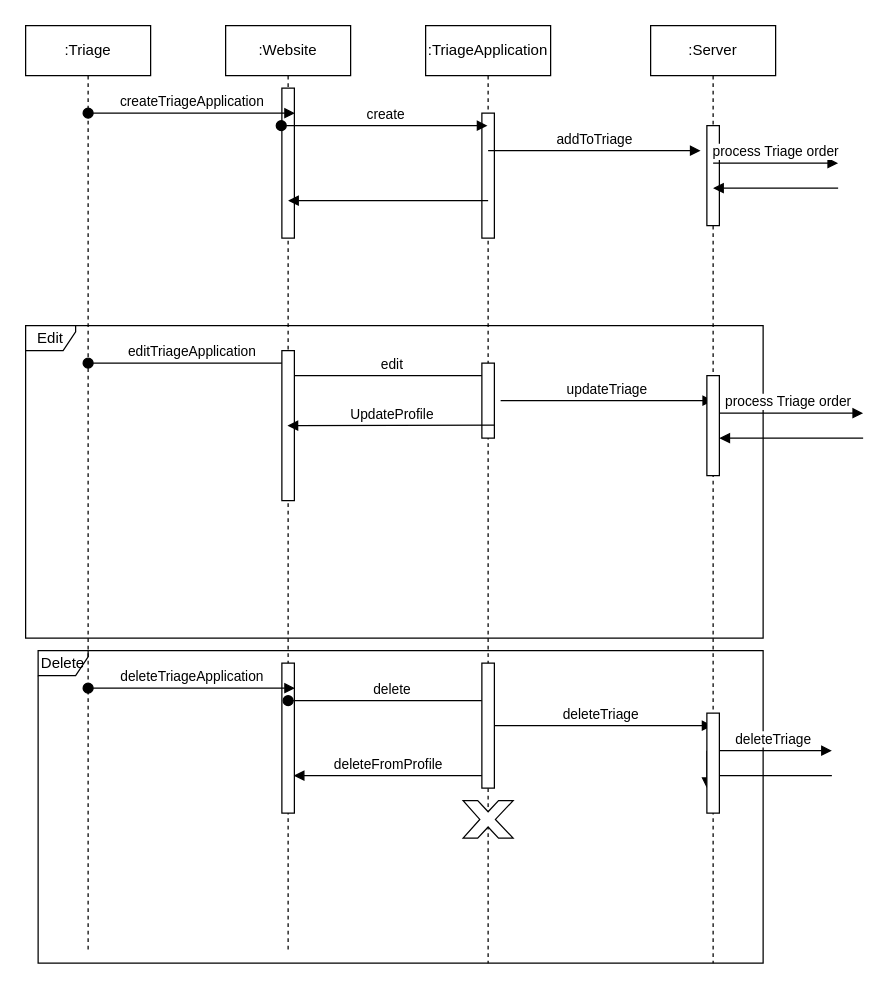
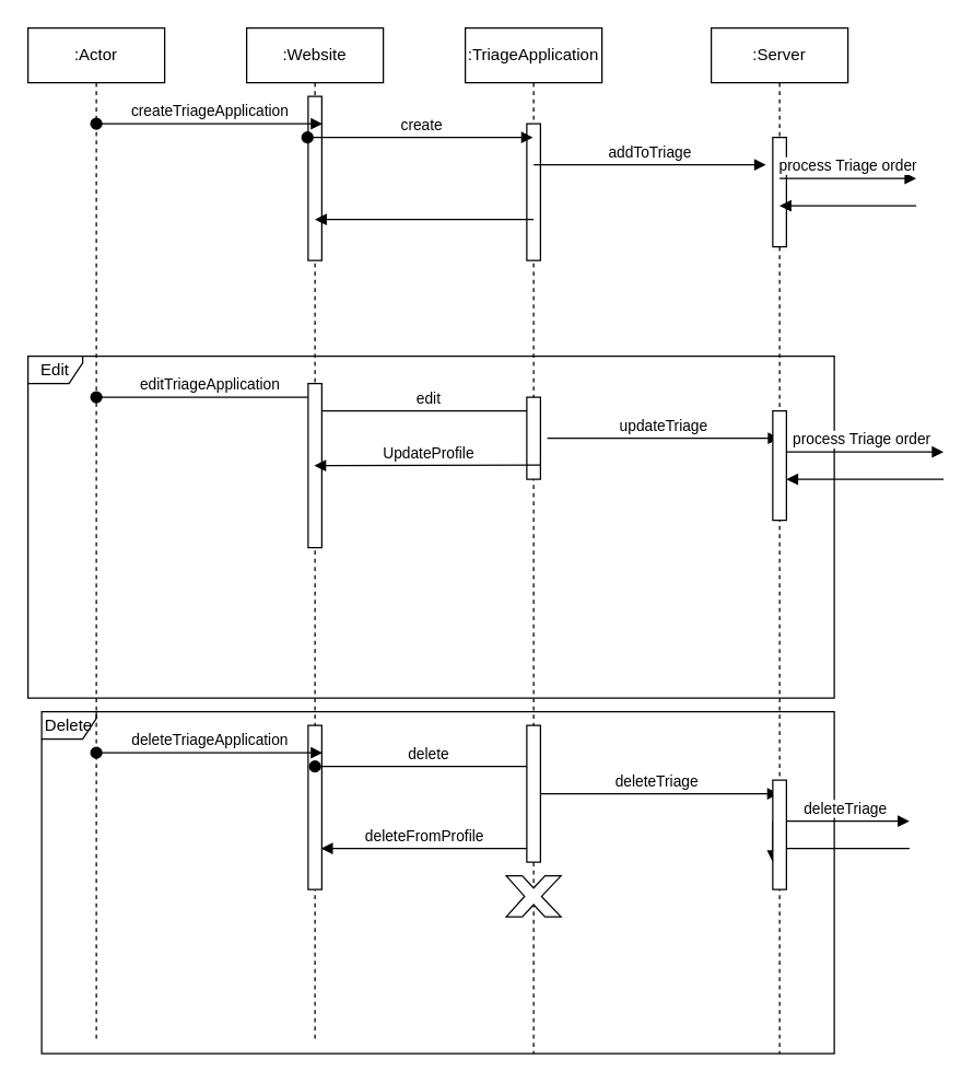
  <mxCell id="0" />
  <mxCell id="1" parent="0" />
  <mxCell id="2" value="&lt;div&gt;:TriageApplication&lt;/div&gt;" style="shape=umlLifeline;perimeter=lifelinePerimeter;whiteSpace=wrap;html=1;container=0;dropTarget=0;collapsible=0;recursiveResize=0;outlineConnect=0;portConstraint=eastwest;newEdgeStyle={&quot;edgeStyle&quot;:&quot;elbowEdgeStyle&quot;,&quot;elbow&quot;:&quot;vertical&quot;,&quot;curved&quot;:0,&quot;rounded&quot;:0};" vertex="1" parent="1"><mxGeometry x="340" y="20" width="100" height="750" as="geometry" /></mxCell>
  <mxCell id="3" value="" style="html=1;points=[];perimeter=orthogonalPerimeter;outlineConnect=0;targetShapes=umlLifeline;portConstraint=eastwest;newEdgeStyle={&quot;edgeStyle&quot;:&quot;elbowEdgeStyle&quot;,&quot;elbow&quot;:&quot;vertical&quot;,&quot;curved&quot;:0,&quot;rounded&quot;:0};" vertex="1" parent="2"><mxGeometry x="45" y="70" width="10" height="100" as="geometry" /></mxCell>
  <mxCell id="4" value=":Server" style="shape=umlLifeline;perimeter=lifelinePerimeter;whiteSpace=wrap;html=1;container=0;dropTarget=0;collapsible=0;recursiveResize=0;outlineConnect=0;portConstraint=eastwest;newEdgeStyle={&quot;edgeStyle&quot;:&quot;elbowEdgeStyle&quot;,&quot;elbow&quot;:&quot;vertical&quot;,&quot;curved&quot;:0,&quot;rounded&quot;:0};" vertex="1" parent="1"><mxGeometry x="520" y="20" width="100" height="750" as="geometry" /></mxCell>
  <mxCell id="5" value="" style="html=1;points=[];perimeter=orthogonalPerimeter;outlineConnect=0;targetShapes=umlLifeline;portConstraint=eastwest;newEdgeStyle={&quot;edgeStyle&quot;:&quot;elbowEdgeStyle&quot;,&quot;elbow&quot;:&quot;vertical&quot;,&quot;curved&quot;:0,&quot;rounded&quot;:0};" vertex="1" parent="4"><mxGeometry x="45" y="80" width="10" height="80" as="geometry" /></mxCell>
  <mxCell id="6" value=":Website" style="shape=umlLifeline;perimeter=lifelinePerimeter;whiteSpace=wrap;html=1;container=0;dropTarget=0;collapsible=0;recursiveResize=0;outlineConnect=0;portConstraint=eastwest;newEdgeStyle={&quot;edgeStyle&quot;:&quot;elbowEdgeStyle&quot;,&quot;elbow&quot;:&quot;vertical&quot;,&quot;curved&quot;:0,&quot;rounded&quot;:0};" vertex="1" parent="1"><mxGeometry x="180" y="20" width="100" height="740" as="geometry" /></mxCell>
  <mxCell id="7" value="" style="html=1;points=[];perimeter=orthogonalPerimeter;outlineConnect=0;targetShapes=umlLifeline;portConstraint=eastwest;newEdgeStyle={&quot;edgeStyle&quot;:&quot;elbowEdgeStyle&quot;,&quot;elbow&quot;:&quot;vertical&quot;,&quot;curved&quot;:0,&quot;rounded&quot;:0};" vertex="1" parent="6"><mxGeometry x="45" y="50" width="10" height="120" as="geometry" /></mxCell>
  <mxCell id="8" value="" style="html=1;points=[];perimeter=orthogonalPerimeter;outlineConnect=0;targetShapes=umlLifeline;portConstraint=eastwest;newEdgeStyle={&quot;edgeStyle&quot;:&quot;elbowEdgeStyle&quot;,&quot;elbow&quot;:&quot;vertical&quot;,&quot;curved&quot;:0,&quot;rounded&quot;:0};" vertex="1" parent="6"><mxGeometry x="45" y="510" width="10" height="120" as="geometry" /></mxCell>
  <mxCell id="9" value="create" style="html=1;verticalAlign=bottom;startArrow=oval;endArrow=block;startSize=8;edgeStyle=elbowEdgeStyle;elbow=vertical;curved=0;rounded=0;" edge="1" parent="1" target="2"><mxGeometry x="0.004" relative="1" as="geometry"><mxPoint x="224.5" y="100" as="sourcePoint" /><mxPoint x="340" y="100" as="targetPoint" /><mxPoint as="offset" /></mxGeometry></mxCell>
  <mxCell id="10" value="addToTriage" style="html=1;verticalAlign=bottom;endArrow=block;edgeStyle=elbowEdgeStyle;elbow=vertical;curved=0;rounded=0;" edge="1" parent="1"><mxGeometry relative="1" as="geometry"><mxPoint x="390" y="120" as="sourcePoint" /><Array as="points"><mxPoint x="475" y="120" /></Array><mxPoint x="560" y="120" as="targetPoint" /></mxGeometry></mxCell>
  <mxCell id="11" value="process Triage order" style="html=1;verticalAlign=bottom;endArrow=block;edgeStyle=elbowEdgeStyle;elbow=vertical;curved=0;rounded=0;" edge="1" parent="1"><mxGeometry relative="1" as="geometry"><mxPoint x="570" y="130" as="sourcePoint" /><Array as="points"><mxPoint x="605" y="130" /><mxPoint x="655" y="120" /></Array><mxPoint x="670" y="130" as="targetPoint" /></mxGeometry></mxCell>
  <mxCell id="12" value="" style="html=1;verticalAlign=bottom;endArrow=block;edgeStyle=elbowEdgeStyle;elbow=vertical;curved=0;rounded=0;" edge="1" parent="1"><mxGeometry relative="1" as="geometry"><mxPoint x="670" y="150" as="sourcePoint" /><Array as="points"><mxPoint x="660" y="150" /></Array><mxPoint x="570" y="150" as="targetPoint" /></mxGeometry></mxCell>
  <mxCell id="13" value="Edit" style="shape=umlFrame;whiteSpace=wrap;html=1;pointerEvents=0;width=40;height=20;movable=1;resizable=1;rotatable=1;deletable=1;editable=1;locked=0;connectable=1;" vertex="1" parent="1"><mxGeometry x="20" y="260" width="590" height="250" as="geometry" /></mxCell>
  <mxCell id="14" value="edit" style="html=1;verticalAlign=bottom;startArrow=oval;endArrow=block;startSize=8;edgeStyle=elbowEdgeStyle;elbow=vertical;curved=0;rounded=0;" edge="1" parent="1"><mxGeometry x="0.004" relative="1" as="geometry"><mxPoint x="230" y="300" as="sourcePoint" /><mxPoint x="395.5" y="300" as="targetPoint" /><mxPoint as="offset" /></mxGeometry></mxCell>
  <mxCell id="15" value="updateTriage" style="html=1;verticalAlign=bottom;endArrow=block;edgeStyle=elbowEdgeStyle;elbow=vertical;curved=0;rounded=0;" edge="1" parent="1"><mxGeometry relative="1" as="geometry"><mxPoint x="400" y="320" as="sourcePoint" /><Array as="points"><mxPoint x="485" y="320" /></Array><mxPoint x="570" y="320" as="targetPoint" /></mxGeometry></mxCell>
  <mxCell id="16" value="process Triage order" style="html=1;verticalAlign=bottom;endArrow=block;edgeStyle=elbowEdgeStyle;elbow=vertical;curved=0;rounded=0;" edge="1" parent="1"><mxGeometry relative="1" as="geometry"><mxPoint x="570" y="330" as="sourcePoint" /><Array as="points"><mxPoint x="605" y="330" /><mxPoint x="655" y="320" /></Array><mxPoint x="690" y="330" as="targetPoint" /></mxGeometry></mxCell>
  <mxCell id="17" value="" style="html=1;verticalAlign=bottom;endArrow=block;edgeStyle=elbowEdgeStyle;elbow=vertical;curved=0;rounded=0;" edge="1" parent="1" source="32"><mxGeometry relative="1" as="geometry"><mxPoint x="670" y="350" as="sourcePoint" /><Array as="points" /><mxPoint x="570" y="350" as="targetPoint" /></mxGeometry></mxCell>
  <mxCell id="18" value="Delete" style="shape=umlFrame;whiteSpace=wrap;html=1;pointerEvents=0;width=40;height=20;movable=1;resizable=1;rotatable=1;deletable=1;editable=1;locked=0;connectable=1;" vertex="1" parent="1"><mxGeometry x="30" y="520" width="580" height="250" as="geometry" /></mxCell>
  <mxCell id="19" value="delete" style="html=1;verticalAlign=bottom;startArrow=oval;endArrow=block;startSize=8;edgeStyle=elbowEdgeStyle;elbow=horizontal;curved=0;rounded=0;" edge="1" parent="1"><mxGeometry x="0.004" relative="1" as="geometry"><mxPoint x="230" y="560" as="sourcePoint" /><mxPoint x="395.5" y="560" as="targetPoint" /><mxPoint as="offset" /></mxGeometry></mxCell>
  <mxCell id="20" value="deleteTriage" style="html=1;verticalAlign=bottom;endArrow=block;edgeStyle=elbowEdgeStyle;elbow=vertical;curved=0;rounded=0;" edge="1" parent="1" target="4"><mxGeometry relative="1" as="geometry"><mxPoint x="390" y="580" as="sourcePoint" /><Array as="points"><mxPoint x="475" y="580" /></Array><mxPoint x="560" y="580" as="targetPoint" /></mxGeometry></mxCell>
  <mxCell id="21" value="deleteTriage" style="html=1;verticalAlign=bottom;endArrow=block;edgeStyle=elbowEdgeStyle;elbow=vertical;curved=0;rounded=0;" edge="1" parent="1"><mxGeometry relative="1" as="geometry"><mxPoint x="570" y="600" as="sourcePoint" /><Array as="points"><mxPoint x="600" y="600" /><mxPoint x="650" y="590" /></Array><mxPoint x="665" y="600" as="targetPoint" /></mxGeometry></mxCell>
  <mxCell id="22" value="" style="html=1;verticalAlign=bottom;endArrow=block;edgeStyle=elbowEdgeStyle;elbow=vertical;curved=0;rounded=0;" edge="1" parent="1"><mxGeometry relative="1" as="geometry"><mxPoint x="665" y="620" as="sourcePoint" /><Array as="points"><mxPoint x="655" y="620" /></Array><mxPoint x="565" y="620" as="targetPoint" /></mxGeometry></mxCell>
- <mxCell id="23" value=":Triage" style="shape=umlLifeline;perimeter=lifelinePerimeter;whiteSpace=wrap;html=1;container=0;dropTarget=0;collapsible=0;recursiveResize=0;outlineConnect=0;portConstraint=eastwest;newEdgeStyle={&quot;edgeStyle&quot;:&quot;elbowEdgeStyle&quot;,&quot;elbow&quot;:&quot;vertical&quot;,&quot;curved&quot;:0,&quot;rounded&quot;:0};" vertex="1" parent="1"><mxGeometry x="20" y="20" width="100" height="740" as="geometry" /></mxCell>
+ <mxCell id="23" value=":Actor" style="shape=umlLifeline;perimeter=lifelinePerimeter;whiteSpace=wrap;html=1;container=0;dropTarget=0;collapsible=0;recursiveResize=0;outlineConnect=0;portConstraint=eastwest;newEdgeStyle={&quot;edgeStyle&quot;:&quot;elbowEdgeStyle&quot;,&quot;elbow&quot;:&quot;vertical&quot;,&quot;curved&quot;:0,&quot;rounded&quot;:0};" vertex="1" parent="1"><mxGeometry x="20" y="20" width="100" height="740" as="geometry" /></mxCell>
  <mxCell id="24" value="createTriageApplication" style="html=1;verticalAlign=bottom;startArrow=oval;endArrow=block;startSize=8;edgeStyle=elbowEdgeStyle;elbow=vertical;curved=0;rounded=0;" edge="1" parent="1"><mxGeometry x="0.004" relative="1" as="geometry"><mxPoint x="70" y="90" as="sourcePoint" /><mxPoint x="235.5" y="90" as="targetPoint" /><mxPoint as="offset" /></mxGeometry></mxCell>
  <mxCell id="25" value="editTriageApplication" style="html=1;verticalAlign=bottom;startArrow=oval;endArrow=block;startSize=8;edgeStyle=elbowEdgeStyle;elbow=vertical;curved=0;rounded=0;" edge="1" parent="1"><mxGeometry x="0.004" relative="1" as="geometry"><mxPoint x="70" y="290" as="sourcePoint" /><mxPoint x="235.5" y="290" as="targetPoint" /><mxPoint as="offset" /></mxGeometry></mxCell>
  <mxCell id="26" value="deleteTriageApplication" style="html=1;verticalAlign=bottom;startArrow=oval;endArrow=block;startSize=8;edgeStyle=elbowEdgeStyle;elbow=vertical;curved=0;rounded=0;" edge="1" parent="1"><mxGeometry x="0.004" relative="1" as="geometry"><mxPoint x="70" y="550" as="sourcePoint" /><mxPoint x="235.5" y="550" as="targetPoint" /><mxPoint as="offset" /></mxGeometry></mxCell>
  <mxCell id="27" value="" style="verticalLabelPosition=bottom;verticalAlign=top;html=1;shape=mxgraph.basic.x" vertex="1" parent="1"><mxGeometry x="370" y="640" width="40" height="30" as="geometry" /></mxCell>
  <mxCell id="28" value="" style="html=1;points=[];perimeter=orthogonalPerimeter;outlineConnect=0;targetShapes=umlLifeline;portConstraint=eastwest;newEdgeStyle={&quot;edgeStyle&quot;:&quot;elbowEdgeStyle&quot;,&quot;elbow&quot;:&quot;vertical&quot;,&quot;curved&quot;:0,&quot;rounded&quot;:0};" vertex="1" parent="1"><mxGeometry x="225" y="280" width="10" height="120" as="geometry" /></mxCell>
  <mxCell id="29" value="" style="html=1;points=[];perimeter=orthogonalPerimeter;outlineConnect=0;targetShapes=umlLifeline;portConstraint=eastwest;newEdgeStyle={&quot;edgeStyle&quot;:&quot;elbowEdgeStyle&quot;,&quot;elbow&quot;:&quot;vertical&quot;,&quot;curved&quot;:0,&quot;rounded&quot;:0};" vertex="1" parent="1"><mxGeometry x="385" y="290" width="10" height="60" as="geometry" /></mxCell>
  <mxCell id="30" value="" style="html=1;points=[];perimeter=orthogonalPerimeter;outlineConnect=0;targetShapes=umlLifeline;portConstraint=eastwest;newEdgeStyle={&quot;edgeStyle&quot;:&quot;elbowEdgeStyle&quot;,&quot;elbow&quot;:&quot;vertical&quot;,&quot;curved&quot;:0,&quot;rounded&quot;:0};" vertex="1" parent="1"><mxGeometry x="385" y="530" width="10" height="100" as="geometry" /></mxCell>
  <mxCell id="31" value="" style="html=1;verticalAlign=bottom;endArrow=block;edgeStyle=elbowEdgeStyle;elbow=vertical;curved=0;rounded=0;" edge="1" parent="1" target="32"><mxGeometry relative="1" as="geometry"><mxPoint x="690" y="350" as="sourcePoint" /><Array as="points"><mxPoint x="660" y="350" /></Array><mxPoint x="570" y="350" as="targetPoint" /></mxGeometry></mxCell>
  <mxCell id="32" value="" style="html=1;points=[];perimeter=orthogonalPerimeter;outlineConnect=0;targetShapes=umlLifeline;portConstraint=eastwest;newEdgeStyle={&quot;edgeStyle&quot;:&quot;elbowEdgeStyle&quot;,&quot;elbow&quot;:&quot;vertical&quot;,&quot;curved&quot;:0,&quot;rounded&quot;:0};" vertex="1" parent="1"><mxGeometry x="565" y="300" width="10" height="80" as="geometry" /></mxCell>
  <mxCell id="33" value="" style="html=1;verticalAlign=bottom;endArrow=block;edgeStyle=elbowEdgeStyle;elbow=vertical;curved=0;rounded=0;" edge="1" parent="1"><mxGeometry relative="1" as="geometry"><mxPoint x="565" y="600" as="sourcePoint" /><Array as="points" /><mxPoint x="565" y="630" as="targetPoint" /></mxGeometry></mxCell>
  <mxCell id="34" value="" style="html=1;points=[];perimeter=orthogonalPerimeter;outlineConnect=0;targetShapes=umlLifeline;portConstraint=eastwest;newEdgeStyle={&quot;edgeStyle&quot;:&quot;elbowEdgeStyle&quot;,&quot;elbow&quot;:&quot;vertical&quot;,&quot;curved&quot;:0,&quot;rounded&quot;:0};" vertex="1" parent="1"><mxGeometry x="565" y="570" width="10" height="80" as="geometry" /></mxCell>
  <mxCell id="35" value="UpdateProfile" style="html=1;verticalAlign=bottom;endArrow=block;edgeStyle=elbowEdgeStyle;elbow=vertical;curved=0;rounded=0;" edge="1" parent="1" target="6"><mxGeometry relative="1" as="geometry"><mxPoint x="395" y="339.5" as="sourcePoint" /><Array as="points" /><mxPoint x="264.5" y="339.5" as="targetPoint" /></mxGeometry></mxCell>
  <mxCell id="36" value="deleteFromProfile" style="html=1;verticalAlign=bottom;endArrow=block;edgeStyle=elbowEdgeStyle;elbow=vertical;curved=0;rounded=0;" edge="1" parent="1"><mxGeometry relative="1" as="geometry"><mxPoint x="385" y="620" as="sourcePoint" /><Array as="points" /><mxPoint x="234.5" y="620" as="targetPoint" /></mxGeometry></mxCell>
  <mxCell id="37" value="" style="html=1;verticalAlign=bottom;endArrow=block;edgeStyle=elbowEdgeStyle;elbow=vertical;curved=0;rounded=0;" edge="1" parent="1"><mxGeometry relative="1" as="geometry"><mxPoint x="390" y="160" as="sourcePoint" /><Array as="points"><mxPoint x="320" y="160" /></Array><mxPoint x="230" y="160" as="targetPoint" /></mxGeometry></mxCell>
